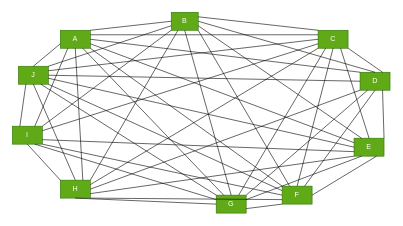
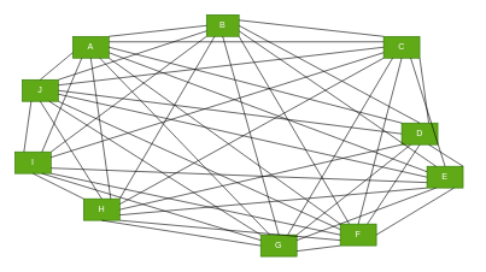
  <mxCell id="0" />
  <mxCell id="1" parent="0" />
  <mxCell id="2" value="J" style="text;html=1;strokeColor=#2D7600;fillColor=#60a917;align=center;verticalAlign=middle;whiteSpace=wrap;rounded=0;fontColor=#ffffff;" vertex="1" parent="1"><mxGeometry x="30" y="110" width="50" height="30" as="geometry" /></mxCell>
  <mxCell id="3" value="I" style="text;html=1;strokeColor=#2D7600;fillColor=#60a917;align=center;verticalAlign=middle;whiteSpace=wrap;rounded=0;fontColor=#ffffff;" vertex="1" parent="1"><mxGeometry x="20" y="210" width="50" height="30" as="geometry" /></mxCell>
- <mxCell id="4" value="H" style="text;html=1;strokeColor=#2D7600;fillColor=#60a917;align=center;verticalAlign=middle;whiteSpace=wrap;rounded=0;fontColor=#ffffff;" vertex="1" parent="1"><mxGeometry x="100" y="300" width="50" height="30" as="geometry" /></mxCell>
+ <mxCell id="4" value="H" style="text;html=1;strokeColor=#2D7600;fillColor=#60a917;align=center;verticalAlign=middle;whiteSpace=wrap;rounded=0;fontColor=#ffffff;" vertex="1" parent="1"><mxGeometry x="115" y="275" width="50" height="30" as="geometry" /></mxCell>
  <mxCell id="5" value="G" style="text;html=1;strokeColor=#2D7600;fillColor=#60a917;align=center;verticalAlign=middle;whiteSpace=wrap;rounded=0;fontColor=#ffffff;" vertex="1" parent="1"><mxGeometry x="360" y="325" width="50" height="30" as="geometry" /></mxCell>
  <mxCell id="6" value="F" style="text;html=1;strokeColor=#2D7600;fillColor=#60a917;align=center;verticalAlign=middle;whiteSpace=wrap;rounded=0;fontColor=#ffffff;" vertex="1" parent="1"><mxGeometry x="470" y="310" width="50" height="30" as="geometry" /></mxCell>
  <mxCell id="7" value="A" style="text;html=1;align=center;verticalAlign=middle;whiteSpace=wrap;rounded=0;fillColor=#60a917;fontColor=#ffffff;strokeColor=#2D7600;" vertex="1" parent="1"><mxGeometry x="100" y="50" width="50" height="30" as="geometry" /></mxCell>
  <mxCell id="8" value="E" style="text;html=1;strokeColor=#2D7600;fillColor=#60a917;align=center;verticalAlign=middle;whiteSpace=wrap;rounded=0;fontColor=#ffffff;" vertex="1" parent="1"><mxGeometry x="590" y="230" width="50" height="30" as="geometry" /></mxCell>
- <mxCell id="9" value="D" style="text;html=1;strokeColor=#2D7600;fillColor=#60a917;align=center;verticalAlign=middle;whiteSpace=wrap;rounded=0;fontColor=#ffffff;" vertex="1" parent="1"><mxGeometry x="600" y="120" width="50" height="30" as="geometry" /></mxCell>
+ <mxCell id="9" value="D" style="text;html=1;strokeColor=#2D7600;fillColor=#60a917;align=center;verticalAlign=middle;whiteSpace=wrap;rounded=0;fontColor=#ffffff;" vertex="1" parent="1"><mxGeometry x="555" y="170" width="50" height="30" as="geometry" /></mxCell>
  <mxCell id="10" value="C" style="text;html=1;strokeColor=#2D7600;fillColor=#60a917;align=center;verticalAlign=middle;whiteSpace=wrap;rounded=0;fontColor=#ffffff;" vertex="1" parent="1"><mxGeometry x="530" y="50" width="50" height="30" as="geometry" /></mxCell>
  <mxCell id="11" value="B" style="text;html=1;strokeColor=#2D7600;fillColor=#60a917;align=center;verticalAlign=middle;whiteSpace=wrap;rounded=0;fontColor=#ffffff;" vertex="1" parent="1"><mxGeometry x="285" y="20" width="45" height="30" as="geometry" /></mxCell>
  <mxCell id="12" value="" style="endArrow=none;html=1;rounded=0;exitX=1;exitY=0;exitDx=0;exitDy=0;entryX=0;entryY=0.5;entryDx=0;entryDy=0;" edge="1" parent="1" source="7" target="11"><mxGeometry width="50" height="50" relative="1" as="geometry"><mxPoint x="430" y="280" as="sourcePoint" /><mxPoint x="480" y="230" as="targetPoint" /></mxGeometry></mxCell>
  <mxCell id="13" value="" style="endArrow=none;html=1;rounded=0;exitX=0.5;exitY=0;exitDx=0;exitDy=0;entryX=0;entryY=0.75;entryDx=0;entryDy=0;" edge="1" parent="1" source="2" target="7"><mxGeometry width="50" height="50" relative="1" as="geometry"><mxPoint x="440" y="290" as="sourcePoint" /><mxPoint x="490" y="240" as="targetPoint" /></mxGeometry></mxCell>
  <mxCell id="14" value="" style="endArrow=none;html=1;rounded=0;exitX=0.25;exitY=0;exitDx=0;exitDy=0;entryX=0.25;entryY=1;entryDx=0;entryDy=0;" edge="1" parent="1" source="3" target="2"><mxGeometry width="50" height="50" relative="1" as="geometry"><mxPoint x="450" y="300" as="sourcePoint" /><mxPoint x="500" y="250" as="targetPoint" /></mxGeometry></mxCell>
  <mxCell id="15" value="" style="endArrow=none;html=1;rounded=0;exitX=0;exitY=0;exitDx=0;exitDy=0;entryX=0.5;entryY=1;entryDx=0;entryDy=0;" edge="1" parent="1" source="4" target="3"><mxGeometry width="50" height="50" relative="1" as="geometry"><mxPoint x="460" y="310" as="sourcePoint" /><mxPoint x="510" y="260" as="targetPoint" /></mxGeometry></mxCell>
  <mxCell id="16" value="" style="endArrow=none;html=1;rounded=0;exitX=0;exitY=0.5;exitDx=0;exitDy=0;entryX=0.5;entryY=1;entryDx=0;entryDy=0;" edge="1" parent="1" source="5" target="4"><mxGeometry width="50" height="50" relative="1" as="geometry"><mxPoint x="470" y="320" as="sourcePoint" /><mxPoint x="520" y="270" as="targetPoint" /></mxGeometry></mxCell>
  <mxCell id="17" value="" style="endArrow=none;html=1;rounded=0;exitX=1;exitY=0.75;exitDx=0;exitDy=0;entryX=0;entryY=1;entryDx=0;entryDy=0;" edge="1" parent="1" source="5" target="6"><mxGeometry width="50" height="50" relative="1" as="geometry"><mxPoint x="480" y="330" as="sourcePoint" /><mxPoint x="530" y="280" as="targetPoint" /></mxGeometry></mxCell>
  <mxCell id="18" value="" style="endArrow=none;html=1;rounded=0;exitX=1;exitY=0.5;exitDx=0;exitDy=0;entryX=0.75;entryY=1;entryDx=0;entryDy=0;" edge="1" parent="1" source="6" target="8"><mxGeometry width="50" height="50" relative="1" as="geometry"><mxPoint x="490" y="340" as="sourcePoint" /><mxPoint x="540" y="290" as="targetPoint" /></mxGeometry></mxCell>
  <mxCell id="19" value="" style="endArrow=none;html=1;rounded=0;entryX=0.75;entryY=1;entryDx=0;entryDy=0;exitX=1;exitY=0;exitDx=0;exitDy=0;" edge="1" parent="1" source="8" target="9"><mxGeometry width="50" height="50" relative="1" as="geometry"><mxPoint x="620" y="230" as="sourcePoint" /><mxPoint x="550" y="300" as="targetPoint" /></mxGeometry></mxCell>
  <mxCell id="20" value="" style="endArrow=none;html=1;rounded=0;exitX=0.75;exitY=0;exitDx=0;exitDy=0;entryX=1;entryY=1;entryDx=0;entryDy=0;" edge="1" parent="1" source="9" target="10"><mxGeometry width="50" height="50" relative="1" as="geometry"><mxPoint x="510" y="360" as="sourcePoint" /><mxPoint x="560" y="310" as="targetPoint" /></mxGeometry></mxCell>
  <mxCell id="21" value="" style="endArrow=none;html=1;rounded=0;exitX=0;exitY=0;exitDx=0;exitDy=0;entryX=1;entryY=0.25;entryDx=0;entryDy=0;" edge="1" parent="1" source="10" target="11"><mxGeometry width="50" height="50" relative="1" as="geometry"><mxPoint x="520" y="370" as="sourcePoint" /><mxPoint x="570" y="320" as="targetPoint" /></mxGeometry></mxCell>
  <mxCell id="22" value="" style="endArrow=none;html=1;rounded=0;entryX=0;entryY=0.25;entryDx=0;entryDy=0;exitX=1;exitY=0.25;exitDx=0;exitDy=0;" edge="1" parent="1" source="7" target="10"><mxGeometry width="50" height="50" relative="1" as="geometry"><mxPoint x="210" y="70" as="sourcePoint" /><mxPoint x="580" y="330" as="targetPoint" /></mxGeometry></mxCell>
  <mxCell id="23" value="" style="endArrow=none;html=1;rounded=0;entryX=0;entryY=0.5;entryDx=0;entryDy=0;exitX=1;exitY=0.5;exitDx=0;exitDy=0;" edge="1" parent="1" source="2" target="9"><mxGeometry width="50" height="50" relative="1" as="geometry"><mxPoint x="110" y="140" as="sourcePoint" /><mxPoint x="460" y="130" as="targetPoint" /></mxGeometry></mxCell>
  <mxCell id="24" value="" style="endArrow=none;html=1;rounded=0;exitX=1;exitY=0.75;exitDx=0;exitDy=0;entryX=0;entryY=0.75;entryDx=0;entryDy=0;" edge="1" parent="1" source="3" target="8"><mxGeometry width="50" height="50" relative="1" as="geometry"><mxPoint x="550" y="400" as="sourcePoint" /><mxPoint x="600" y="350" as="targetPoint" /></mxGeometry></mxCell>
  <mxCell id="25" value="" style="endArrow=none;html=1;rounded=0;entryX=0;entryY=0.75;entryDx=0;entryDy=0;exitX=1;exitY=1;exitDx=0;exitDy=0;" edge="1" parent="1" source="4" target="6"><mxGeometry width="50" height="50" relative="1" as="geometry"><mxPoint x="240" y="290" as="sourcePoint" /><mxPoint x="610" y="360" as="targetPoint" /></mxGeometry></mxCell>
  <mxCell id="26" value="" style="endArrow=none;html=1;rounded=0;exitX=0.5;exitY=1;exitDx=0;exitDy=0;entryX=0.5;entryY=0;entryDx=0;entryDy=0;" edge="1" parent="1" source="11" target="5"><mxGeometry width="50" height="50" relative="1" as="geometry"><mxPoint x="570" y="420" as="sourcePoint" /><mxPoint x="620" y="370" as="targetPoint" /></mxGeometry></mxCell>
  <mxCell id="27" value="" style="endArrow=none;html=1;rounded=0;exitX=1;exitY=0.5;exitDx=0;exitDy=0;entryX=0;entryY=0;entryDx=0;entryDy=0;" edge="1" parent="1" source="7" target="9"><mxGeometry width="50" height="50" relative="1" as="geometry"><mxPoint x="210" y="75" as="sourcePoint" /><mxPoint x="590" y="120" as="targetPoint" /></mxGeometry></mxCell>
  <mxCell id="28" value="" style="endArrow=none;html=1;rounded=0;exitX=1;exitY=0.75;exitDx=0;exitDy=0;entryX=0;entryY=0.25;entryDx=0;entryDy=0;" edge="1" parent="1" source="7" target="8"><mxGeometry width="50" height="50" relative="1" as="geometry"><mxPoint x="590" y="440" as="sourcePoint" /><mxPoint x="640" y="390" as="targetPoint" /></mxGeometry></mxCell>
  <mxCell id="29" value="" style="endArrow=none;html=1;rounded=0;exitX=1;exitY=1;exitDx=0;exitDy=0;entryX=0;entryY=0;entryDx=0;entryDy=0;" edge="1" parent="1" source="7" target="6"><mxGeometry width="50" height="50" relative="1" as="geometry"><mxPoint x="600" y="450" as="sourcePoint" /><mxPoint x="650" y="400" as="targetPoint" /></mxGeometry></mxCell>
  <mxCell id="30" value="" style="endArrow=none;html=1;rounded=0;exitX=0.75;exitY=1;exitDx=0;exitDy=0;entryX=0.25;entryY=0;entryDx=0;entryDy=0;" edge="1" parent="1" source="7" target="5"><mxGeometry width="50" height="50" relative="1" as="geometry"><mxPoint x="610" y="460" as="sourcePoint" /><mxPoint x="660" y="410" as="targetPoint" /></mxGeometry></mxCell>
  <mxCell id="31" value="" style="endArrow=none;html=1;rounded=0;entryX=0.5;entryY=1;entryDx=0;entryDy=0;exitX=0.75;exitY=0;exitDx=0;exitDy=0;" edge="1" parent="1" source="4" target="7"><mxGeometry width="50" height="50" relative="1" as="geometry"><mxPoint x="620" y="470" as="sourcePoint" /><mxPoint x="670" y="420" as="targetPoint" /></mxGeometry></mxCell>
  <mxCell id="32" value="" style="endArrow=none;html=1;rounded=0;entryX=0.25;entryY=1;entryDx=0;entryDy=0;exitX=0.75;exitY=0;exitDx=0;exitDy=0;" edge="1" parent="1" source="3" target="7"><mxGeometry width="50" height="50" relative="1" as="geometry"><mxPoint x="630" y="480" as="sourcePoint" /><mxPoint x="680" y="430" as="targetPoint" /></mxGeometry></mxCell>
  <mxCell id="33" value="" style="endArrow=none;html=1;rounded=0;entryX=1;entryY=0.75;entryDx=0;entryDy=0;exitX=0.25;exitY=0;exitDx=0;exitDy=0;" edge="1" parent="1" source="8" target="11"><mxGeometry width="50" height="50" relative="1" as="geometry"><mxPoint x="640" y="490" as="sourcePoint" /><mxPoint x="690" y="440" as="targetPoint" /></mxGeometry></mxCell>
  <mxCell id="34" value="" style="endArrow=none;html=1;rounded=0;entryX=0.5;entryY=0;entryDx=0;entryDy=0;exitX=1;exitY=0.5;exitDx=0;exitDy=0;" edge="1" parent="1" source="11" target="9"><mxGeometry width="50" height="50" relative="1" as="geometry"><mxPoint x="360" y="30" as="sourcePoint" /><mxPoint x="700" y="450" as="targetPoint" /></mxGeometry></mxCell>
  <mxCell id="35" value="" style="endArrow=none;html=1;rounded=0;exitX=1;exitY=1;exitDx=0;exitDy=0;entryX=0.25;entryY=0;entryDx=0;entryDy=0;" edge="1" parent="1" source="11" target="6"><mxGeometry width="50" height="50" relative="1" as="geometry"><mxPoint x="660" y="510" as="sourcePoint" /><mxPoint x="710" y="460" as="targetPoint" /></mxGeometry></mxCell>
  <mxCell id="36" value="" style="endArrow=none;html=1;rounded=0;exitX=0.25;exitY=1;exitDx=0;exitDy=0;entryX=1;entryY=0;entryDx=0;entryDy=0;" edge="1" parent="1" source="11" target="4"><mxGeometry width="50" height="50" relative="1" as="geometry"><mxPoint x="670" y="520" as="sourcePoint" /><mxPoint x="720" y="470" as="targetPoint" /></mxGeometry></mxCell>
  <mxCell id="37" value="" style="endArrow=none;html=1;rounded=0;exitX=1;exitY=0;exitDx=0;exitDy=0;entryX=0;entryY=1;entryDx=0;entryDy=0;" edge="1" parent="1" source="3" target="11"><mxGeometry width="50" height="50" relative="1" as="geometry"><mxPoint x="680" y="530" as="sourcePoint" /><mxPoint x="730" y="480" as="targetPoint" /></mxGeometry></mxCell>
  <mxCell id="38" value="" style="endArrow=none;html=1;rounded=0;entryX=0;entryY=0.75;entryDx=0;entryDy=0;exitX=1;exitY=0;exitDx=0;exitDy=0;" edge="1" parent="1" source="2" target="11"><mxGeometry width="50" height="50" relative="1" as="geometry"><mxPoint x="690" y="540" as="sourcePoint" /><mxPoint x="740" y="490" as="targetPoint" /></mxGeometry></mxCell>
  <mxCell id="39" value="" style="endArrow=none;html=1;rounded=0;exitX=0;exitY=0.5;exitDx=0;exitDy=0;entryX=1;entryY=0.25;entryDx=0;entryDy=0;" edge="1" parent="1" source="10" target="2"><mxGeometry width="50" height="50" relative="1" as="geometry"><mxPoint x="700" y="550" as="sourcePoint" /><mxPoint x="130" y="120" as="targetPoint" /></mxGeometry></mxCell>
  <mxCell id="40" value="" style="endArrow=none;html=1;rounded=0;exitX=0;exitY=0.75;exitDx=0;exitDy=0;entryX=1;entryY=0.25;entryDx=0;entryDy=0;" edge="1" parent="1" source="10" target="3"><mxGeometry width="50" height="50" relative="1" as="geometry"><mxPoint x="710" y="560" as="sourcePoint" /><mxPoint x="760" y="510" as="targetPoint" /></mxGeometry></mxCell>
  <mxCell id="41" value="" style="endArrow=none;html=1;rounded=0;exitX=0;exitY=1;exitDx=0;exitDy=0;entryX=1;entryY=0.25;entryDx=0;entryDy=0;" edge="1" parent="1" source="10" target="4"><mxGeometry width="50" height="50" relative="1" as="geometry"><mxPoint x="720" y="570" as="sourcePoint" /><mxPoint x="770" y="520" as="targetPoint" /></mxGeometry></mxCell>
  <mxCell id="42" value="" style="endArrow=none;html=1;rounded=0;exitX=0.25;exitY=1;exitDx=0;exitDy=0;entryX=0.75;entryY=0;entryDx=0;entryDy=0;" edge="1" parent="1" source="10" target="5"><mxGeometry width="50" height="50" relative="1" as="geometry"><mxPoint x="730" y="580" as="sourcePoint" /><mxPoint x="780" y="530" as="targetPoint" /></mxGeometry></mxCell>
  <mxCell id="43" value="" style="endArrow=none;html=1;rounded=0;entryX=0.5;entryY=1;entryDx=0;entryDy=0;exitX=0.5;exitY=0;exitDx=0;exitDy=0;" edge="1" parent="1" source="6" target="10"><mxGeometry width="50" height="50" relative="1" as="geometry"><mxPoint x="740" y="590" as="sourcePoint" /><mxPoint x="790" y="540" as="targetPoint" /></mxGeometry></mxCell>
  <mxCell id="44" value="" style="endArrow=none;html=1;rounded=0;entryX=0.75;entryY=1;entryDx=0;entryDy=0;exitX=0.5;exitY=0;exitDx=0;exitDy=0;" edge="1" parent="1" source="8" target="10"><mxGeometry width="50" height="50" relative="1" as="geometry"><mxPoint x="750" y="600" as="sourcePoint" /><mxPoint x="800" y="550" as="targetPoint" /></mxGeometry></mxCell>
  <mxCell id="45" value="" style="endArrow=none;html=1;rounded=0;entryX=0.5;entryY=1;entryDx=0;entryDy=0;exitX=0.75;exitY=0;exitDx=0;exitDy=0;" edge="1" parent="1" source="6" target="9"><mxGeometry width="50" height="50" relative="1" as="geometry"><mxPoint x="760" y="610" as="sourcePoint" /><mxPoint x="680" y="220" as="targetPoint" /></mxGeometry></mxCell>
  <mxCell id="46" value="" style="endArrow=none;html=1;rounded=0;entryX=0.25;entryY=1;entryDx=0;entryDy=0;exitX=1;exitY=0;exitDx=0;exitDy=0;" edge="1" parent="1" source="5" target="9"><mxGeometry width="50" height="50" relative="1" as="geometry"><mxPoint x="770" y="620" as="sourcePoint" /><mxPoint x="820" y="570" as="targetPoint" /></mxGeometry></mxCell>
  <mxCell id="47" value="" style="endArrow=none;html=1;rounded=0;entryX=0;entryY=1;entryDx=0;entryDy=0;exitX=1;exitY=0.5;exitDx=0;exitDy=0;" edge="1" parent="1" source="4" target="9"><mxGeometry width="50" height="50" relative="1" as="geometry"><mxPoint x="780" y="630" as="sourcePoint" /><mxPoint x="830" y="580" as="targetPoint" /></mxGeometry></mxCell>
  <mxCell id="48" value="" style="endArrow=none;html=1;rounded=0;entryX=0;entryY=0.5;entryDx=0;entryDy=0;exitX=1;exitY=0.667;exitDx=0;exitDy=0;exitPerimeter=0;" edge="1" parent="1" source="2" target="8"><mxGeometry width="50" height="50" relative="1" as="geometry"><mxPoint x="690" y="420" as="sourcePoint" /><mxPoint x="640" y="300" as="targetPoint" /></mxGeometry></mxCell>
  <mxCell id="49" value="" style="endArrow=none;html=1;rounded=0;entryX=0;entryY=1;entryDx=0;entryDy=0;exitX=1;exitY=0.75;exitDx=0;exitDy=0;" edge="1" parent="1" source="4" target="8"><mxGeometry width="50" height="50" relative="1" as="geometry"><mxPoint x="800" y="650" as="sourcePoint" /><mxPoint x="850" y="600" as="targetPoint" /></mxGeometry></mxCell>
  <mxCell id="50" value="" style="endArrow=none;html=1;rounded=0;exitX=1;exitY=0.25;exitDx=0;exitDy=0;entryX=0.25;entryY=1;entryDx=0;entryDy=0;" edge="1" parent="1" source="5" target="8"><mxGeometry width="50" height="50" relative="1" as="geometry"><mxPoint x="410" y="290" as="sourcePoint" /><mxPoint x="460" y="240" as="targetPoint" /></mxGeometry></mxCell>
  <mxCell id="51" value="" style="endArrow=none;html=1;rounded=0;entryX=1;entryY=1;entryDx=0;entryDy=0;exitX=0;exitY=0.25;exitDx=0;exitDy=0;" edge="1" parent="1" source="6" target="2"><mxGeometry width="50" height="50" relative="1" as="geometry"><mxPoint x="420" y="300" as="sourcePoint" /><mxPoint x="470" y="250" as="targetPoint" /></mxGeometry></mxCell>
  <mxCell id="52" value="" style="endArrow=none;html=1;rounded=0;entryX=1;entryY=1;entryDx=0;entryDy=0;exitX=0;exitY=0.5;exitDx=0;exitDy=0;" edge="1" parent="1" source="6" target="3"><mxGeometry width="50" height="50" relative="1" as="geometry"><mxPoint x="430" y="310" as="sourcePoint" /><mxPoint x="480" y="260" as="targetPoint" /></mxGeometry></mxCell>
  <mxCell id="53" value="" style="endArrow=none;html=1;rounded=0;exitX=0.75;exitY=1;exitDx=0;exitDy=0;entryX=0;entryY=0;entryDx=0;entryDy=0;" edge="1" parent="1" source="2" target="5"><mxGeometry width="50" height="50" relative="1" as="geometry"><mxPoint x="440" y="320" as="sourcePoint" /><mxPoint x="490" y="270" as="targetPoint" /></mxGeometry></mxCell>
  <mxCell id="54" value="" style="endArrow=none;html=1;rounded=0;exitX=0;exitY=0.25;exitDx=0;exitDy=0;entryX=0.75;entryY=1;entryDx=0;entryDy=0;" edge="1" parent="1" source="5" target="3"><mxGeometry width="50" height="50" relative="1" as="geometry"><mxPoint x="450" y="330" as="sourcePoint" /><mxPoint x="500" y="280" as="targetPoint" /></mxGeometry></mxCell>
  <mxCell id="55" value="" style="endArrow=none;html=1;rounded=0;exitX=0.5;exitY=0;exitDx=0;exitDy=0;entryX=0.5;entryY=1;entryDx=0;entryDy=0;" edge="1" parent="1" source="4" target="2"><mxGeometry width="50" height="50" relative="1" as="geometry"><mxPoint x="480" y="360" as="sourcePoint" /><mxPoint x="530" y="310" as="targetPoint" /></mxGeometry></mxCell>
